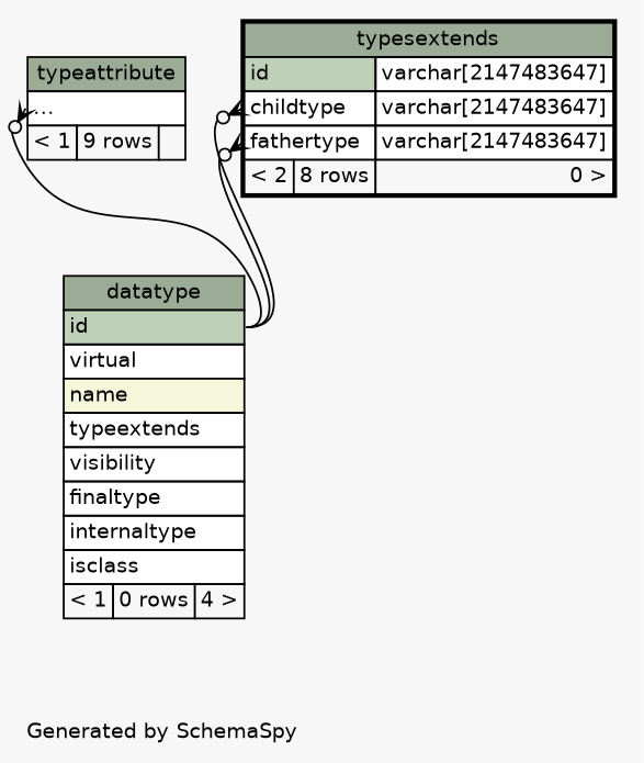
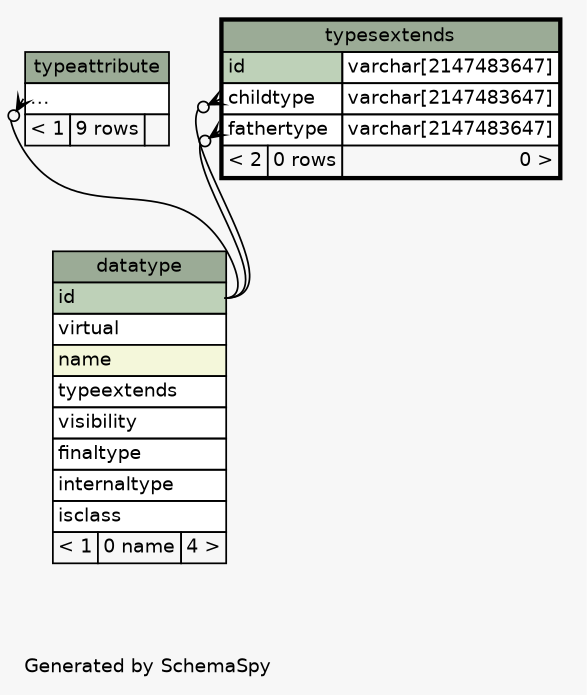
  digraph {
    bgcolor="#f7f7f7"
    fontname=Helvetica
    fontsize=11
    label="\nGenerated by SchemaSpy"
    labeljust=l
    nodesep=0.18
    rankdir=TB
    ranksep=0.46
    node [fontname=Helvetica fontsize=11 shape=plaintext]
    edge [arrowhead=none arrowsize=0.8 arrowtail=crowodot dir=back headport="id:e"]
    n1 [label=<     <TABLE BORDER="0" CELLBORDER="1" CELLSPACING="0" BGCOLOR="#ffffff">       <TR><TD COLSPAN="3" BGCOLOR="#9bab96" ALIGN="CENTER">typeattribute</TD></TR>       <TR><TD PORT="elipses" COLSPAN="3" ALIGN="LEFT">...</TD></TR>       <TR><TD ALIGN="LEFT" BGCOLOR="#f7f7f7">&lt; 1</TD><TD ALIGN="RIGHT" BGCOLOR="#f7f7f7">9 rows</TD><TD ALIGN="RIGHT" BGCOLOR="#f7f7f7">  </TD></TR>     </TABLE>>]
-   n2 [label=<     <TABLE BORDER="0" CELLBORDER="1" CELLSPACING="0" BGCOLOR="#ffffff">       <TR><TD COLSPAN="3" BGCOLOR="#9bab96" ALIGN="CENTER">datatype</TD></TR>       <TR><TD PORT="id" COLSPAN="3" BGCOLOR="#bed1b8" ALIGN="LEFT">id</TD></TR>       <TR><TD PORT="virtual" COLSPAN="3" ALIGN="LEFT">virtual</TD></TR>       <TR><TD PORT="name" COLSPAN="3" BGCOLOR="#f4f7da" ALIGN="LEFT">name</TD></TR>       <TR><TD PORT="typeextends" COLSPAN="3" ALIGN="LEFT">typeextends</TD></TR>       <TR><TD PORT="visibility" COLSPAN="3" ALIGN="LEFT">visibility</TD></TR>       <TR><TD PORT="finaltype" COLSPAN="3" ALIGN="LEFT">finaltype</TD></TR>       <TR><TD PORT="internaltype" COLSPAN="3" ALIGN="LEFT">internaltype</TD></TR>       <TR><TD PORT="isclass" COLSPAN="3" ALIGN="LEFT">isclass</TD></TR>       <TR><TD ALIGN="LEFT" BGCOLOR="#f7f7f7">&lt; 1</TD><TD ALIGN="RIGHT" BGCOLOR="#f7f7f7">0 rows</TD><TD ALIGN="RIGHT" BGCOLOR="#f7f7f7">4 &gt;</TD></TR>     </TABLE>>]
-   n3 [label=<     <TABLE BORDER="2" CELLBORDER="1" CELLSPACING="0" BGCOLOR="#ffffff">       <TR><TD COLSPAN="3" BGCOLOR="#9bab96" ALIGN="CENTER">typesextends</TD></TR>       <TR><TD PORT="id" COLSPAN="2" BGCOLOR="#bed1b8" ALIGN="LEFT">id</TD><TD PORT="id.type" ALIGN="LEFT">varchar[2147483647]</TD></TR>       <TR><TD PORT="childtype" COLSPAN="2" ALIGN="LEFT">childtype</TD><TD PORT="childtype.type" ALIGN="LEFT">varchar[2147483647]</TD></TR>       <TR><TD PORT="fathertype" COLSPAN="2" ALIGN="LEFT">fathertype</TD><TD PORT="fathertype.type" ALIGN="LEFT">varchar[2147483647]</TD></TR>       <TR><TD ALIGN="LEFT" BGCOLOR="#f7f7f7">&lt; 2</TD><TD ALIGN="RIGHT" BGCOLOR="#f7f7f7">8 rows</TD><TD ALIGN="RIGHT" BGCOLOR="#f7f7f7">0 &gt;</TD></TR>     </TABLE>>]
+   n2 [label=<     <TABLE BORDER="0" CELLBORDER="1" CELLSPACING="0" BGCOLOR="#ffffff">       <TR><TD COLSPAN="3" BGCOLOR="#9bab96" ALIGN="CENTER">datatype</TD></TR>       <TR><TD PORT="id" COLSPAN="3" BGCOLOR="#bed1b8" ALIGN="LEFT">id</TD></TR>       <TR><TD PORT="virtual" COLSPAN="3" ALIGN="LEFT">virtual</TD></TR>       <TR><TD PORT="name" COLSPAN="3" BGCOLOR="#f4f7da" ALIGN="LEFT">name</TD></TR>       <TR><TD PORT="typeextends" COLSPAN="3" ALIGN="LEFT">typeextends</TD></TR>       <TR><TD PORT="visibility" COLSPAN="3" ALIGN="LEFT">visibility</TD></TR>       <TR><TD PORT="finaltype" COLSPAN="3" ALIGN="LEFT">finaltype</TD></TR>       <TR><TD PORT="internaltype" COLSPAN="3" ALIGN="LEFT">internaltype</TD></TR>       <TR><TD PORT="isclass" COLSPAN="3" ALIGN="LEFT">isclass</TD></TR>       <TR><TD ALIGN="LEFT" BGCOLOR="#f7f7f7">&lt; 1</TD><TD ALIGN="RIGHT" BGCOLOR="#f7f7f7">0 name</TD><TD ALIGN="RIGHT" BGCOLOR="#f7f7f7">4 &gt;</TD></TR>     </TABLE>>]
+   n3 [label=<     <TABLE BORDER="2" CELLBORDER="1" CELLSPACING="0" BGCOLOR="#ffffff">       <TR><TD COLSPAN="3" BGCOLOR="#9bab96" ALIGN="CENTER">typesextends</TD></TR>       <TR><TD PORT="id" COLSPAN="2" BGCOLOR="#bed1b8" ALIGN="LEFT">id</TD><TD PORT="id.type" ALIGN="LEFT">varchar[2147483647]</TD></TR>       <TR><TD PORT="childtype" COLSPAN="2" ALIGN="LEFT">childtype</TD><TD PORT="childtype.type" ALIGN="LEFT">varchar[2147483647]</TD></TR>       <TR><TD PORT="fathertype" COLSPAN="2" ALIGN="LEFT">fathertype</TD><TD PORT="fathertype.type" ALIGN="LEFT">varchar[2147483647]</TD></TR>       <TR><TD ALIGN="LEFT" BGCOLOR="#f7f7f7">&lt; 2</TD><TD ALIGN="RIGHT" BGCOLOR="#f7f7f7">0 rows</TD><TD ALIGN="RIGHT" BGCOLOR="#f7f7f7">0 &gt;</TD></TR>     </TABLE>>]
    n1 -> n2 [tailport="elipses:w"]
    n3 -> n2 [tailport="childtype:w"]
    n3 -> n2 [tailport="fathertype:w"]
  }
